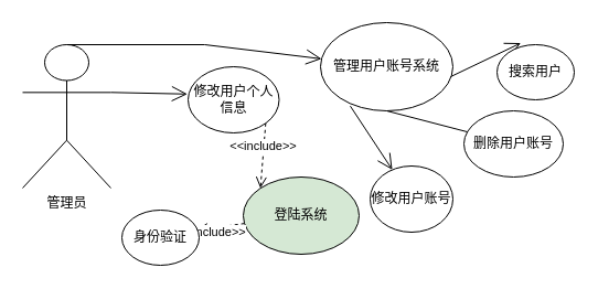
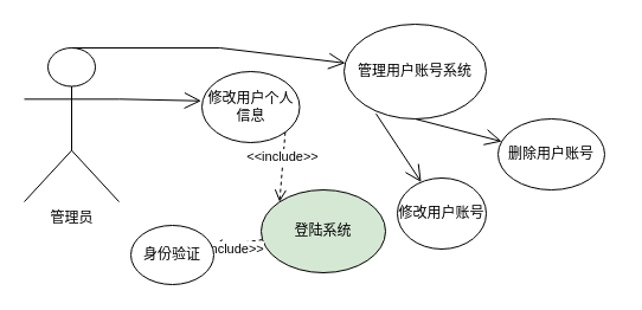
  <mxCell id="0" />
  <mxCell id="1" parent="0" />
  <mxCell id="2" value="登陆系统" style="ellipse;whiteSpace=wrap;html=1;fillColor=#d5e8d4;" parent="1" vertex="1"><mxGeometry x="220" y="160" width="105" height="70" as="geometry" /></mxCell>
  <mxCell id="3" value="&amp;lt;&amp;lt;include&amp;gt;&amp;gt;" style="html=1;verticalAlign=bottom;endArrow=open;dashed=1;endSize=8;rounded=0;entryX=0.971;entryY=0.36;entryDx=0;entryDy=0;entryPerimeter=0;" parent="1" source="2" target="4" edge="1"><mxGeometry x="0.428" y="13" relative="1" as="geometry"><mxPoint x="335" y="440" as="sourcePoint" /><mxPoint x="245" y="400" as="targetPoint" /><mxPoint as="offset" /></mxGeometry></mxCell>
  <mxCell id="4" value="身份验证" style="ellipse;whiteSpace=wrap;html=1;" parent="1" vertex="1"><mxGeometry x="110" y="190" width="70" height="50" as="geometry" /></mxCell>
  <mxCell id="5" value="管理员" style="shape=umlActor;verticalLabelPosition=bottom;verticalAlign=top;html=1;" parent="1" vertex="1"><mxGeometry x="20" y="40" width="80" height="130" as="geometry" /></mxCell>
  <mxCell id="6" value="修改用户个人信息" style="ellipse;whiteSpace=wrap;html=1;" parent="1" vertex="1"><mxGeometry x="170" y="60" width="82.5" height="60" as="geometry" /></mxCell>
  <mxCell id="7" value="管理用户账号系统" style="ellipse;whiteSpace=wrap;html=1;" parent="1" vertex="1"><mxGeometry x="290" y="20" width="120" height="80" as="geometry" /></mxCell>
  <mxCell id="8" value="&amp;lt;&amp;lt;include&amp;gt;&amp;gt;" style="html=1;verticalAlign=bottom;endArrow=open;dashed=1;endSize=8;rounded=0;exitX=1;exitY=1;exitDx=0;exitDy=0;entryX=0;entryY=0;entryDx=0;entryDy=0;" parent="1" source="6" target="2" edge="1"><mxGeometry relative="1" as="geometry"><mxPoint x="715" y="260" as="sourcePoint" /><mxPoint x="670.82" y="431.68" as="targetPoint" /><Array as="points" /></mxGeometry></mxCell>
  <mxCell id="9" value="" style="endArrow=open;endFill=1;endSize=12;html=1;rounded=0;exitX=0.5;exitY=0;exitDx=0;exitDy=0;exitPerimeter=0;" parent="1" source="5" target="7" edge="1"><mxGeometry width="160" relative="1" as="geometry"><mxPoint x="5" y="40" as="sourcePoint" /><mxPoint x="545" y="90" as="targetPoint" /><Array as="points"><mxPoint x="185" y="40" /></Array></mxGeometry></mxCell>
  <mxCell id="10" value="" style="endArrow=open;endFill=1;endSize=12;html=1;rounded=0;exitX=0.225;exitY=0.946;exitDx=0;exitDy=0;exitPerimeter=0;" parent="1" source="7" target="13" edge="1"><mxGeometry width="160" relative="1" as="geometry"><mxPoint x="385" y="230" as="sourcePoint" /><mxPoint x="605" y="210" as="targetPoint" /></mxGeometry></mxCell>
- <mxCell id="11" value="" style="endArrow=none;endFill=1;endSize=12;html=1;rounded=0;exitX=0.5;exitY=1;exitDx=0;exitDy=0;" parent="1" source="7" target="14" edge="1"><mxGeometry width="160" relative="1" as="geometry"><mxPoint x="385" y="230" as="sourcePoint" /><mxPoint x="685" y="250" as="targetPoint" /></mxGeometry></mxCell>
- <mxCell id="12" value="" style="endArrow=open;endFill=1;endSize=12;html=1;rounded=0;exitX=0.983;exitY=0.613;exitDx=0;exitDy=0;exitPerimeter=0;entryX=0.308;entryY=-0.029;entryDx=0;entryDy=0;entryPerimeter=0;" parent="1" source="7" target="15" edge="1"><mxGeometry width="160" relative="1" as="geometry"><mxPoint x="385" y="230" as="sourcePoint" /><mxPoint x="785" y="270" as="targetPoint" /></mxGeometry></mxCell>
+ <mxCell id="11" value="" style="endArrow=open;endFill=1;endSize=12;html=1;rounded=0;exitX=0.5;exitY=1;exitDx=0;exitDy=0;" parent="1" source="7" target="14" edge="1"><mxGeometry width="160" relative="1" as="geometry"><mxPoint x="385" y="230" as="sourcePoint" /><mxPoint x="685" y="250" as="targetPoint" /></mxGeometry></mxCell>
  <mxCell id="13" value="修改用户账号" style="ellipse;whiteSpace=wrap;html=1;" parent="1" vertex="1"><mxGeometry x="335" y="150" width="75" height="60" as="geometry" /></mxCell>
  <mxCell id="14" value="删除用户账号" style="ellipse;whiteSpace=wrap;html=1;" parent="1" vertex="1"><mxGeometry x="420" y="100" width="90" height="60" as="geometry" /></mxCell>
- <mxCell id="15" value="搜索用户" style="ellipse;whiteSpace=wrap;html=1;" parent="1" vertex="1"><mxGeometry x="450" y="40" width="70" height="50" as="geometry" /></mxCell>
  <mxCell id="16" value="" style="endArrow=open;endFill=1;endSize=12;html=1;rounded=0;exitX=1;exitY=0.333;exitDx=0;exitDy=0;exitPerimeter=0;entryX=-0.008;entryY=0.413;entryDx=0;entryDy=0;entryPerimeter=0;" edge="1" parent="1" source="5" target="6"><mxGeometry width="160" relative="1" as="geometry"><mxPoint x="40" y="140" as="sourcePoint" /><mxPoint x="285.912" y="245.997" as="targetPoint" /></mxGeometry></mxCell>
